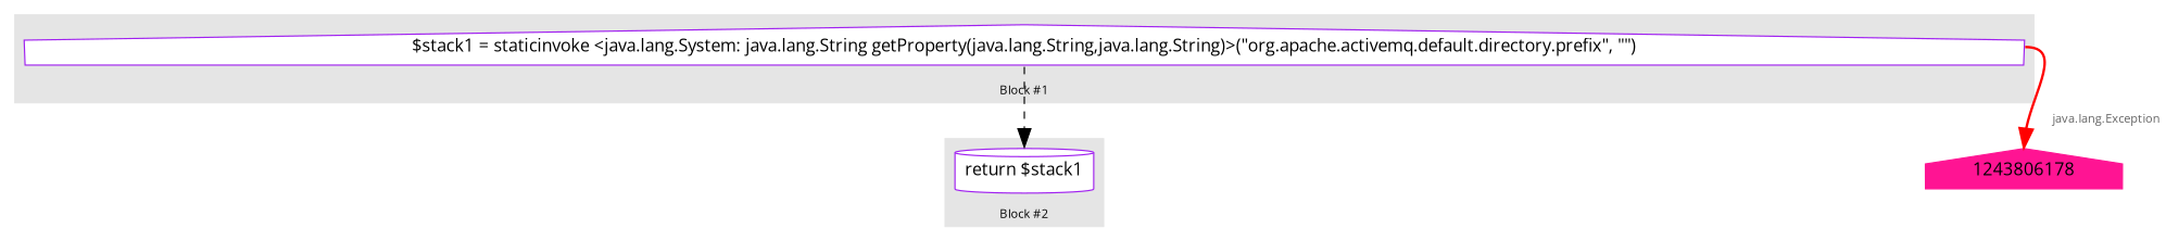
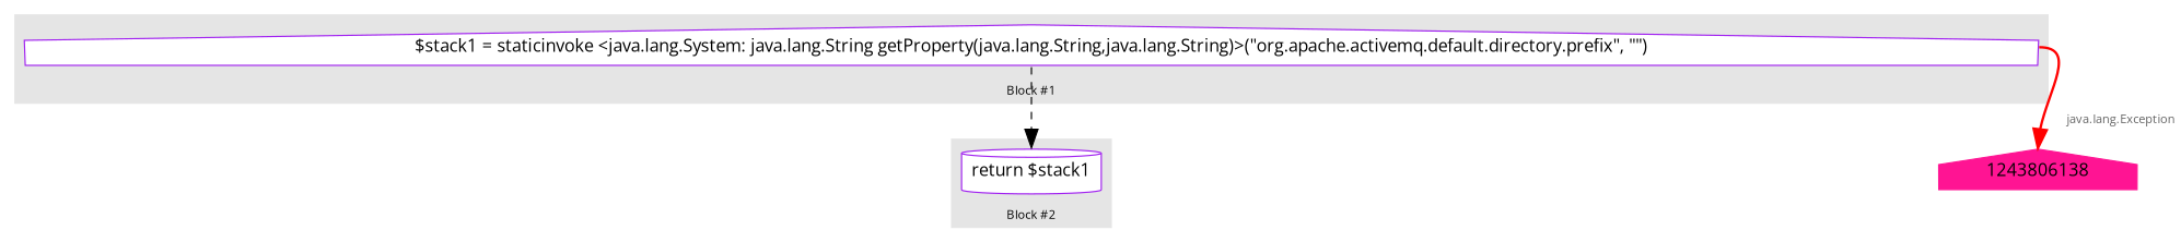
  digraph {
    color=gray90
    compound=true
    fontsize=10
    labelloc=b
    style=filled
    fontname="Open Sans"
    node [color=purple fillcolor=white shape=house style=filled fontname="Open Sans"]
    edge [arrowsize=1.5 fontcolor=grey40 fontsize=10 headport=n fontname="Open Sans"]
    n1 [label="$stack1 = staticinvoke &lt;java.lang.System: java.lang.String getProperty(java.lang.String,java.lang.String)&gt;(&quot;org.apache.activemq.default.directory.prefix&quot;, &quot;&quot;)"]
    n2 [label="return $stack1" shape=cylinder]
-   1243806178 [color=deeppink fillcolor=""]
+   1243806178 [color=deeppink label=1243806138 fillcolor=""]
    subgraph cluster_1 {
      label="Block #1"
      n1
    }
    subgraph cluster_2 {
      label="Block #2"
      n2
    }
    n1 -> n2 [tailport=s style=dashed]
    n1 -> 1243806178 [color=red label="	java.lang.Exception" tailport=e style=bold]
  }
